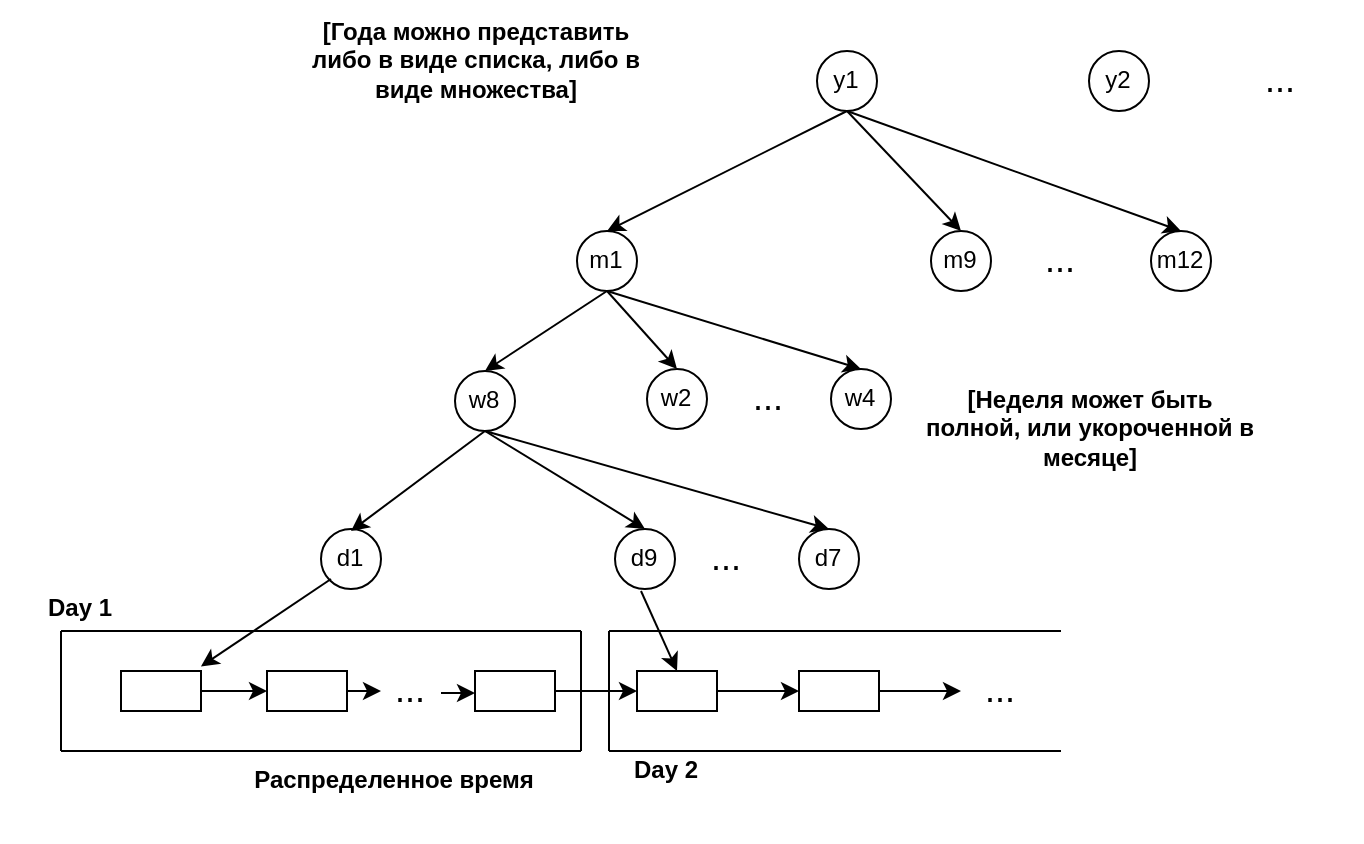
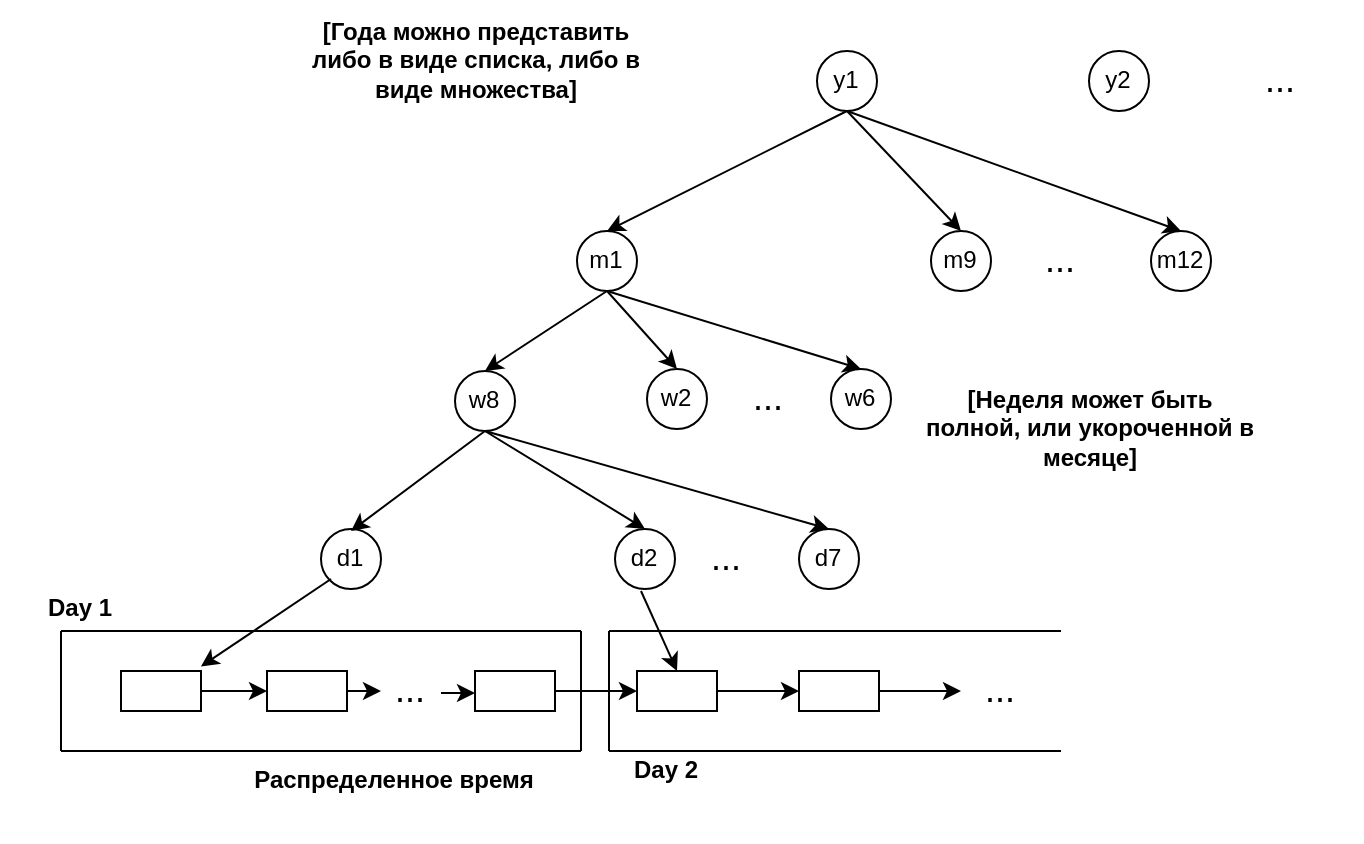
  <mxCell id="0" />
  <mxCell id="1" parent="0" />
  <mxCell id="2" value="&lt;font style=&quot;font-size: 18px&quot;&gt;...&lt;/font&gt;" style="text;html=1;strokeColor=none;fillColor=none;align=center;verticalAlign=middle;whiteSpace=wrap;rounded=0;direction=south;" vertex="1" parent="1"><mxGeometry x="353" y="259" width="20" height="40" as="geometry" /></mxCell>
  <mxCell id="3" value="" style="group" vertex="1" connectable="0" parent="1"><mxGeometry x="318" y="184" width="40" height="30" as="geometry" /></mxCell>
  <mxCell id="4" value="" style="group" vertex="1" connectable="0" parent="3"><mxGeometry width="40" height="30" as="geometry" /></mxCell>
  <mxCell id="5" value="" style="ellipse;whiteSpace=wrap;html=1;aspect=fixed;" vertex="1" parent="4"><mxGeometry x="5" width="30" height="30" as="geometry" /></mxCell>
  <mxCell id="6" value="w2&lt;br&gt;" style="text;html=1;strokeColor=none;fillColor=none;align=center;verticalAlign=middle;whiteSpace=wrap;rounded=0;" vertex="1" parent="4"><mxGeometry y="5" width="40" height="20" as="geometry" /></mxCell>
  <mxCell id="7" value="" style="group" vertex="1" connectable="0" parent="1"><mxGeometry x="410" y="184" width="40" height="30" as="geometry" /></mxCell>
  <mxCell id="8" value="" style="group" vertex="1" connectable="0" parent="7"><mxGeometry width="40" height="30" as="geometry" /></mxCell>
  <mxCell id="9" value="" style="ellipse;whiteSpace=wrap;html=1;aspect=fixed;" vertex="1" parent="8"><mxGeometry x="5" width="30" height="30" as="geometry" /></mxCell>
- <mxCell id="10" value="w4&lt;br&gt;" style="text;html=1;strokeColor=none;fillColor=none;align=center;verticalAlign=middle;whiteSpace=wrap;rounded=0;" vertex="1" parent="8"><mxGeometry y="5" width="40" height="20" as="geometry" /></mxCell>
+ <mxCell id="10" value="w6&lt;br&gt;" style="text;html=1;strokeColor=none;fillColor=none;align=center;verticalAlign=middle;whiteSpace=wrap;rounded=0;" vertex="1" parent="8"><mxGeometry y="5" width="40" height="20" as="geometry" /></mxCell>
  <mxCell id="11" value="&lt;font style=&quot;font-size: 18px&quot;&gt;...&lt;/font&gt;" style="text;html=1;strokeColor=none;fillColor=none;align=center;verticalAlign=middle;whiteSpace=wrap;rounded=0;" vertex="1" parent="1"><mxGeometry x="364" y="189" width="40" height="20" as="geometry" /></mxCell>
  <mxCell id="12" value="" style="group" vertex="1" connectable="0" parent="1"><mxGeometry x="155" y="264" width="40" height="30" as="geometry" /></mxCell>
  <mxCell id="13" value="" style="ellipse;whiteSpace=wrap;html=1;aspect=fixed;" vertex="1" parent="12"><mxGeometry x="5" width="30" height="30" as="geometry" /></mxCell>
  <mxCell id="14" value="d1&lt;br&gt;" style="text;html=1;strokeColor=none;fillColor=none;align=center;verticalAlign=middle;whiteSpace=wrap;rounded=0;" vertex="1" parent="12"><mxGeometry y="5" width="40" height="20" as="geometry" /></mxCell>
  <mxCell id="15" value="" style="group" vertex="1" connectable="0" parent="1"><mxGeometry x="302" y="264" width="40" height="30" as="geometry" /></mxCell>
  <mxCell id="16" value="" style="ellipse;whiteSpace=wrap;html=1;aspect=fixed;" vertex="1" parent="15"><mxGeometry x="5" width="30" height="30" as="geometry" /></mxCell>
- <mxCell id="17" value="d9&lt;br&gt;" style="text;html=1;strokeColor=none;fillColor=none;align=center;verticalAlign=middle;whiteSpace=wrap;rounded=0;" vertex="1" parent="15"><mxGeometry y="5" width="40" height="20" as="geometry" /></mxCell>
+ <mxCell id="17" value="d2&lt;br&gt;" style="text;html=1;strokeColor=none;fillColor=none;align=center;verticalAlign=middle;whiteSpace=wrap;rounded=0;" vertex="1" parent="15"><mxGeometry y="5" width="40" height="20" as="geometry" /></mxCell>
  <mxCell id="18" value="" style="group" vertex="1" connectable="0" parent="1"><mxGeometry x="394" y="264" width="40" height="30" as="geometry" /></mxCell>
  <mxCell id="19" value="" style="group" vertex="1" connectable="0" parent="18"><mxGeometry width="40" height="30" as="geometry" /></mxCell>
  <mxCell id="20" value="" style="ellipse;whiteSpace=wrap;html=1;aspect=fixed;" vertex="1" parent="19"><mxGeometry x="5" width="30" height="30" as="geometry" /></mxCell>
  <mxCell id="21" value="d7&lt;br&gt;" style="text;html=1;strokeColor=none;fillColor=none;align=center;verticalAlign=middle;whiteSpace=wrap;rounded=0;" vertex="1" parent="19"><mxGeometry y="5" width="40" height="20" as="geometry" /></mxCell>
  <mxCell id="22" value="" style="group" vertex="1" connectable="0" parent="1"><mxGeometry x="283" y="115" width="40" height="30" as="geometry" /></mxCell>
  <mxCell id="23" value="" style="group" vertex="1" connectable="0" parent="22"><mxGeometry width="40" height="30" as="geometry" /></mxCell>
  <mxCell id="24" value="" style="group" vertex="1" connectable="0" parent="23"><mxGeometry width="40" height="30" as="geometry" /></mxCell>
  <mxCell id="25" value="" style="ellipse;whiteSpace=wrap;html=1;aspect=fixed;" vertex="1" parent="24"><mxGeometry x="5" width="30" height="30" as="geometry" /></mxCell>
  <mxCell id="26" value="m1&lt;br&gt;" style="text;html=1;strokeColor=none;fillColor=none;align=center;verticalAlign=middle;whiteSpace=wrap;rounded=0;" vertex="1" parent="24"><mxGeometry y="5" width="40" height="20" as="geometry" /></mxCell>
  <mxCell id="27" value="" style="group" vertex="1" connectable="0" parent="1"><mxGeometry x="460" y="115" width="40" height="30" as="geometry" /></mxCell>
  <mxCell id="28" value="" style="group" vertex="1" connectable="0" parent="27"><mxGeometry width="40" height="30" as="geometry" /></mxCell>
  <mxCell id="29" value="" style="group" vertex="1" connectable="0" parent="28"><mxGeometry width="40" height="30" as="geometry" /></mxCell>
  <mxCell id="30" value="" style="ellipse;whiteSpace=wrap;html=1;aspect=fixed;" vertex="1" parent="29"><mxGeometry x="5" width="30" height="30" as="geometry" /></mxCell>
  <mxCell id="31" value="m9" style="text;html=1;strokeColor=none;fillColor=none;align=center;verticalAlign=middle;whiteSpace=wrap;rounded=0;" vertex="1" parent="29"><mxGeometry y="5" width="40" height="20" as="geometry" /></mxCell>
  <mxCell id="32" value="" style="group" vertex="1" connectable="0" parent="1"><mxGeometry x="570" y="115" width="40" height="30" as="geometry" /></mxCell>
  <mxCell id="33" value="" style="group" vertex="1" connectable="0" parent="32"><mxGeometry width="40" height="30" as="geometry" /></mxCell>
  <mxCell id="34" value="" style="group" vertex="1" connectable="0" parent="33"><mxGeometry width="40" height="30" as="geometry" /></mxCell>
  <mxCell id="35" value="" style="ellipse;whiteSpace=wrap;html=1;aspect=fixed;" vertex="1" parent="34"><mxGeometry x="5" width="30" height="30" as="geometry" /></mxCell>
  <mxCell id="36" value="m12&lt;br&gt;" style="text;html=1;strokeColor=none;fillColor=none;align=center;verticalAlign=middle;whiteSpace=wrap;rounded=0;" vertex="1" parent="34"><mxGeometry y="5" width="40" height="20" as="geometry" /></mxCell>
  <mxCell id="37" value="&lt;font style=&quot;font-size: 18px&quot;&gt;...&lt;/font&gt;" style="text;html=1;strokeColor=none;fillColor=none;align=center;verticalAlign=middle;whiteSpace=wrap;rounded=0;" vertex="1" parent="1"><mxGeometry x="510" y="120" width="40" height="20" as="geometry" /></mxCell>
  <mxCell id="38" value="" style="group" vertex="1" connectable="0" parent="1"><mxGeometry x="222" y="185" width="40" height="30" as="geometry" /></mxCell>
  <mxCell id="39" value="" style="group" vertex="1" connectable="0" parent="38"><mxGeometry width="40" height="30" as="geometry" /></mxCell>
  <mxCell id="40" value="" style="group" vertex="1" connectable="0" parent="39"><mxGeometry width="40" height="30" as="geometry" /></mxCell>
  <mxCell id="41" value="" style="group" vertex="1" connectable="0" parent="40"><mxGeometry width="40" height="30" as="geometry" /></mxCell>
  <mxCell id="42" value="" style="ellipse;whiteSpace=wrap;html=1;aspect=fixed;" vertex="1" parent="41"><mxGeometry x="5" width="30" height="30" as="geometry" /></mxCell>
  <mxCell id="43" value="w8&lt;br&gt;" style="text;html=1;strokeColor=none;fillColor=none;align=center;verticalAlign=middle;whiteSpace=wrap;rounded=0;" vertex="1" parent="41"><mxGeometry y="5" width="40" height="20" as="geometry" /></mxCell>
  <mxCell id="44" value="" style="group" vertex="1" connectable="0" parent="1"><mxGeometry x="403" y="25" width="40" height="30" as="geometry" /></mxCell>
  <mxCell id="45" value="" style="group" vertex="1" connectable="0" parent="44"><mxGeometry width="40" height="30" as="geometry" /></mxCell>
  <mxCell id="46" value="" style="group" vertex="1" connectable="0" parent="45"><mxGeometry width="40" height="30" as="geometry" /></mxCell>
  <mxCell id="47" value="" style="ellipse;whiteSpace=wrap;html=1;aspect=fixed;" vertex="1" parent="46"><mxGeometry x="5" width="30" height="30" as="geometry" /></mxCell>
  <mxCell id="48" value="y1" style="text;html=1;strokeColor=none;fillColor=none;align=center;verticalAlign=middle;whiteSpace=wrap;rounded=0;" vertex="1" parent="46"><mxGeometry y="5" width="40" height="20" as="geometry" /></mxCell>
  <mxCell id="49" value="" style="group" vertex="1" connectable="0" parent="1"><mxGeometry x="539" y="25" width="40" height="30" as="geometry" /></mxCell>
  <mxCell id="50" value="" style="group" vertex="1" connectable="0" parent="49"><mxGeometry width="40" height="30" as="geometry" /></mxCell>
  <mxCell id="51" value="" style="group" vertex="1" connectable="0" parent="50"><mxGeometry width="40" height="30" as="geometry" /></mxCell>
  <mxCell id="52" value="" style="ellipse;whiteSpace=wrap;html=1;aspect=fixed;" vertex="1" parent="51"><mxGeometry x="5" width="30" height="30" as="geometry" /></mxCell>
  <mxCell id="53" value="y2" style="text;html=1;strokeColor=none;fillColor=none;align=center;verticalAlign=middle;whiteSpace=wrap;rounded=0;" vertex="1" parent="51"><mxGeometry y="5" width="40" height="20" as="geometry" /></mxCell>
  <mxCell id="54" value="" style="endArrow=classic;html=1;exitX=0.5;exitY=1;exitDx=0;exitDy=0;" edge="1" parent="1" source="42"><mxGeometry width="50" height="50" relative="1" as="geometry"><mxPoint x="160" y="375" as="sourcePoint" /><mxPoint x="175" y="265" as="targetPoint" /></mxGeometry></mxCell>
  <mxCell id="55" value="" style="endArrow=classic;html=1;exitX=0.5;exitY=1;exitDx=0;exitDy=0;entryX=0.5;entryY=0;entryDx=0;entryDy=0;" edge="1" parent="1" source="42" target="16"><mxGeometry width="50" height="50" relative="1" as="geometry"><mxPoint x="252" y="225" as="sourcePoint" /><mxPoint x="185" y="275" as="targetPoint" /></mxGeometry></mxCell>
  <mxCell id="56" value="" style="endArrow=classic;html=1;exitX=0.5;exitY=1;exitDx=0;exitDy=0;entryX=0.5;entryY=0;entryDx=0;entryDy=0;" edge="1" parent="1" source="42" target="20"><mxGeometry width="50" height="50" relative="1" as="geometry"><mxPoint x="262" y="235" as="sourcePoint" /><mxPoint x="195" y="285" as="targetPoint" /></mxGeometry></mxCell>
  <mxCell id="57" value="" style="endArrow=classic;html=1;exitX=0.5;exitY=1;exitDx=0;exitDy=0;entryX=0.5;entryY=0;entryDx=0;entryDy=0;" edge="1" parent="1" source="25" target="42"><mxGeometry width="50" height="50" relative="1" as="geometry"><mxPoint x="272" y="245" as="sourcePoint" /><mxPoint x="205" y="295" as="targetPoint" /></mxGeometry></mxCell>
  <mxCell id="58" value="" style="endArrow=classic;html=1;exitX=0.5;exitY=1;exitDx=0;exitDy=0;entryX=0.5;entryY=0;entryDx=0;entryDy=0;" edge="1" parent="1" source="25" target="5"><mxGeometry width="50" height="50" relative="1" as="geometry"><mxPoint x="313" y="155" as="sourcePoint" /><mxPoint x="252" y="195" as="targetPoint" /></mxGeometry></mxCell>
  <mxCell id="59" value="" style="endArrow=classic;html=1;exitX=0.5;exitY=1;exitDx=0;exitDy=0;entryX=0.5;entryY=0;entryDx=0;entryDy=0;" edge="1" parent="1" source="25" target="9"><mxGeometry width="50" height="50" relative="1" as="geometry"><mxPoint x="323" y="165" as="sourcePoint" /><mxPoint x="430" y="175" as="targetPoint" /></mxGeometry></mxCell>
  <mxCell id="60" value="" style="endArrow=classic;html=1;exitX=0.5;exitY=1;exitDx=0;exitDy=0;entryX=0.5;entryY=0;entryDx=0;entryDy=0;" edge="1" parent="1" source="47" target="25"><mxGeometry width="50" height="50" relative="1" as="geometry"><mxPoint x="333" y="175" as="sourcePoint" /><mxPoint x="272" y="215" as="targetPoint" /></mxGeometry></mxCell>
  <mxCell id="61" value="" style="endArrow=classic;html=1;entryX=0.5;entryY=0;entryDx=0;entryDy=0;" edge="1" parent="1" target="30"><mxGeometry width="50" height="50" relative="1" as="geometry"><mxPoint x="423" y="55" as="sourcePoint" /><mxPoint x="282" y="225" as="targetPoint" /></mxGeometry></mxCell>
  <mxCell id="62" value="" style="endArrow=classic;html=1;entryX=0.5;entryY=0;entryDx=0;entryDy=0;exitX=0.5;exitY=1;exitDx=0;exitDy=0;" edge="1" parent="1" source="47" target="35"><mxGeometry width="50" height="50" relative="1" as="geometry"><mxPoint x="433" y="65" as="sourcePoint" /><mxPoint x="490" y="125" as="targetPoint" /></mxGeometry></mxCell>
  <mxCell id="63" value="&lt;b&gt;[Неделя может быть полной, или укороченной в месяце]&lt;/b&gt;" style="text;html=1;strokeColor=none;fillColor=none;align=center;verticalAlign=middle;whiteSpace=wrap;rounded=0;" vertex="1" parent="1"><mxGeometry x="460" y="204" width="170" height="20" as="geometry" /></mxCell>
  <mxCell id="64" value="&lt;font style=&quot;font-size: 18px&quot;&gt;...&lt;/font&gt;" style="text;html=1;strokeColor=none;fillColor=none;align=center;verticalAlign=middle;whiteSpace=wrap;rounded=0;" vertex="1" parent="1"><mxGeometry x="620" y="30" width="40" height="20" as="geometry" /></mxCell>
  <mxCell id="65" value="&lt;b&gt;[Года можно представить либо в виде списка, либо в виде множества]&lt;/b&gt;" style="text;html=1;strokeColor=none;fillColor=none;align=center;verticalAlign=middle;whiteSpace=wrap;rounded=0;" vertex="1" parent="1"><mxGeometry x="153" y="20" width="170" height="20" as="geometry" /></mxCell>
  <mxCell id="66" style="edgeStyle=orthogonalEdgeStyle;rounded=0;orthogonalLoop=1;jettySize=auto;html=1;exitX=1;exitY=0.5;exitDx=0;exitDy=0;entryX=0;entryY=0.5;entryDx=0;entryDy=0;" edge="1" parent="1" source="67" target="69"><mxGeometry relative="1" as="geometry" /></mxCell>
  <mxCell id="67" value="" style="rounded=0;whiteSpace=wrap;html=1;" vertex="1" parent="1"><mxGeometry x="60" y="335" width="40" height="20" as="geometry" /></mxCell>
  <mxCell id="68" style="edgeStyle=orthogonalEdgeStyle;rounded=0;orthogonalLoop=1;jettySize=auto;html=1;exitX=1;exitY=0.5;exitDx=0;exitDy=0;" edge="1" parent="1" source="69"><mxGeometry relative="1" as="geometry"><mxPoint x="190" y="345" as="targetPoint" /></mxGeometry></mxCell>
  <mxCell id="69" value="" style="rounded=0;whiteSpace=wrap;html=1;" vertex="1" parent="1"><mxGeometry x="133" y="335" width="40" height="20" as="geometry" /></mxCell>
  <mxCell id="70" style="edgeStyle=orthogonalEdgeStyle;rounded=0;orthogonalLoop=1;jettySize=auto;html=1;exitX=1;exitY=0.5;exitDx=0;exitDy=0;entryX=0;entryY=0.5;entryDx=0;entryDy=0;" edge="1" parent="1" source="71" target="73"><mxGeometry relative="1" as="geometry" /></mxCell>
  <mxCell id="71" value="" style="rounded=0;whiteSpace=wrap;html=1;" vertex="1" parent="1"><mxGeometry x="237" y="335" width="40" height="20" as="geometry" /></mxCell>
  <mxCell id="72" style="edgeStyle=orthogonalEdgeStyle;rounded=0;orthogonalLoop=1;jettySize=auto;html=1;entryX=0;entryY=0.5;entryDx=0;entryDy=0;" edge="1" parent="1" source="73" target="75"><mxGeometry relative="1" as="geometry" /></mxCell>
  <mxCell id="73" value="" style="rounded=0;whiteSpace=wrap;html=1;" vertex="1" parent="1"><mxGeometry x="318" y="335" width="40" height="20" as="geometry" /></mxCell>
  <mxCell id="74" style="edgeStyle=orthogonalEdgeStyle;rounded=0;orthogonalLoop=1;jettySize=auto;html=1;" edge="1" parent="1" source="75"><mxGeometry relative="1" as="geometry"><mxPoint x="480" y="345" as="targetPoint" /></mxGeometry></mxCell>
  <mxCell id="75" value="" style="rounded=0;whiteSpace=wrap;html=1;" vertex="1" parent="1"><mxGeometry x="399" y="335" width="40" height="20" as="geometry" /></mxCell>
  <mxCell id="76" style="edgeStyle=orthogonalEdgeStyle;rounded=0;orthogonalLoop=1;jettySize=auto;html=1;exitX=1;exitY=0.5;exitDx=0;exitDy=0;" edge="1" parent="1"><mxGeometry relative="1" as="geometry"><mxPoint x="237" y="346" as="targetPoint" /><mxPoint x="220" y="346" as="sourcePoint" /></mxGeometry></mxCell>
  <mxCell id="77" value="&lt;font style=&quot;font-size: 18px&quot;&gt;...&lt;/font&gt;" style="text;html=1;strokeColor=none;fillColor=none;align=center;verticalAlign=middle;whiteSpace=wrap;rounded=0;direction=south;" vertex="1" parent="1"><mxGeometry x="195" y="325" width="20" height="40" as="geometry" /></mxCell>
  <mxCell id="78" value="&lt;font style=&quot;font-size: 18px&quot;&gt;...&lt;/font&gt;" style="text;html=1;strokeColor=none;fillColor=none;align=center;verticalAlign=middle;whiteSpace=wrap;rounded=0;direction=south;" vertex="1" parent="1"><mxGeometry x="490" y="325" width="20" height="40" as="geometry" /></mxCell>
  <mxCell id="79" value="" style="endArrow=classic;html=1;exitX=0.25;exitY=1;exitDx=0;exitDy=0;entryX=0.999;entryY=-0.112;entryDx=0;entryDy=0;entryPerimeter=0;" edge="1" parent="1" source="14" target="67"><mxGeometry width="50" height="50" relative="1" as="geometry"><mxPoint x="60" y="435" as="sourcePoint" /><mxPoint x="100" y="305" as="targetPoint" /></mxGeometry></mxCell>
  <mxCell id="80" value="" style="endArrow=none;html=1;" edge="1" parent="1"><mxGeometry width="50" height="50" relative="1" as="geometry"><mxPoint x="30" y="315" as="sourcePoint" /><mxPoint x="290" y="315" as="targetPoint" /></mxGeometry></mxCell>
  <mxCell id="81" value="" style="endArrow=none;html=1;" edge="1" parent="1"><mxGeometry width="50" height="50" relative="1" as="geometry"><mxPoint x="30" y="375" as="sourcePoint" /><mxPoint x="290" y="375" as="targetPoint" /></mxGeometry></mxCell>
  <mxCell id="82" value="" style="endArrow=none;html=1;" edge="1" parent="1"><mxGeometry width="50" height="50" relative="1" as="geometry"><mxPoint x="30" y="375" as="sourcePoint" /><mxPoint x="30" y="315" as="targetPoint" /></mxGeometry></mxCell>
  <mxCell id="83" value="" style="endArrow=none;html=1;" edge="1" parent="1"><mxGeometry width="50" height="50" relative="1" as="geometry"><mxPoint x="290" y="375" as="sourcePoint" /><mxPoint x="290" y="315" as="targetPoint" /></mxGeometry></mxCell>
  <mxCell id="84" value="&lt;b&gt;Day 1&lt;/b&gt;" style="text;html=1;strokeColor=none;fillColor=none;align=center;verticalAlign=middle;whiteSpace=wrap;rounded=0;shadow=1;" vertex="1" parent="1"><mxGeometry x="20" y="294" width="40" height="20" as="geometry" /></mxCell>
  <mxCell id="85" value="" style="endArrow=classic;html=1;entryX=0.5;entryY=0;entryDx=0;entryDy=0;" edge="1" parent="1" target="73"><mxGeometry width="50" height="50" relative="1" as="geometry"><mxPoint x="320" y="295" as="sourcePoint" /><mxPoint x="70" y="395" as="targetPoint" /></mxGeometry></mxCell>
  <mxCell id="86" value="" style="endArrow=none;html=1;" edge="1" parent="1"><mxGeometry width="50" height="50" relative="1" as="geometry"><mxPoint x="304" y="315" as="sourcePoint" /><mxPoint x="530" y="315" as="targetPoint" /></mxGeometry></mxCell>
  <mxCell id="87" value="" style="endArrow=none;html=1;" edge="1" parent="1"><mxGeometry width="50" height="50" relative="1" as="geometry"><mxPoint x="304" y="375" as="sourcePoint" /><mxPoint x="530" y="375" as="targetPoint" /></mxGeometry></mxCell>
  <mxCell id="88" value="" style="endArrow=none;html=1;" edge="1" parent="1"><mxGeometry width="50" height="50" relative="1" as="geometry"><mxPoint x="304" y="375" as="sourcePoint" /><mxPoint x="304" y="315" as="targetPoint" /></mxGeometry></mxCell>
  <mxCell id="89" value="&lt;b&gt;Распределенное время&lt;/b&gt;" style="text;html=1;strokeColor=none;fillColor=none;align=center;verticalAlign=middle;whiteSpace=wrap;rounded=0;shadow=1;" vertex="1" parent="1"><mxGeometry x="122" y="380" width="150" height="20" as="geometry" /></mxCell>
  <mxCell id="90" value="&lt;b&gt;Day 2&lt;/b&gt;" style="text;html=1;strokeColor=none;fillColor=none;align=center;verticalAlign=middle;whiteSpace=wrap;rounded=0;shadow=1;" vertex="1" parent="1"><mxGeometry x="313" y="375" width="40" height="20" as="geometry" /></mxCell>
